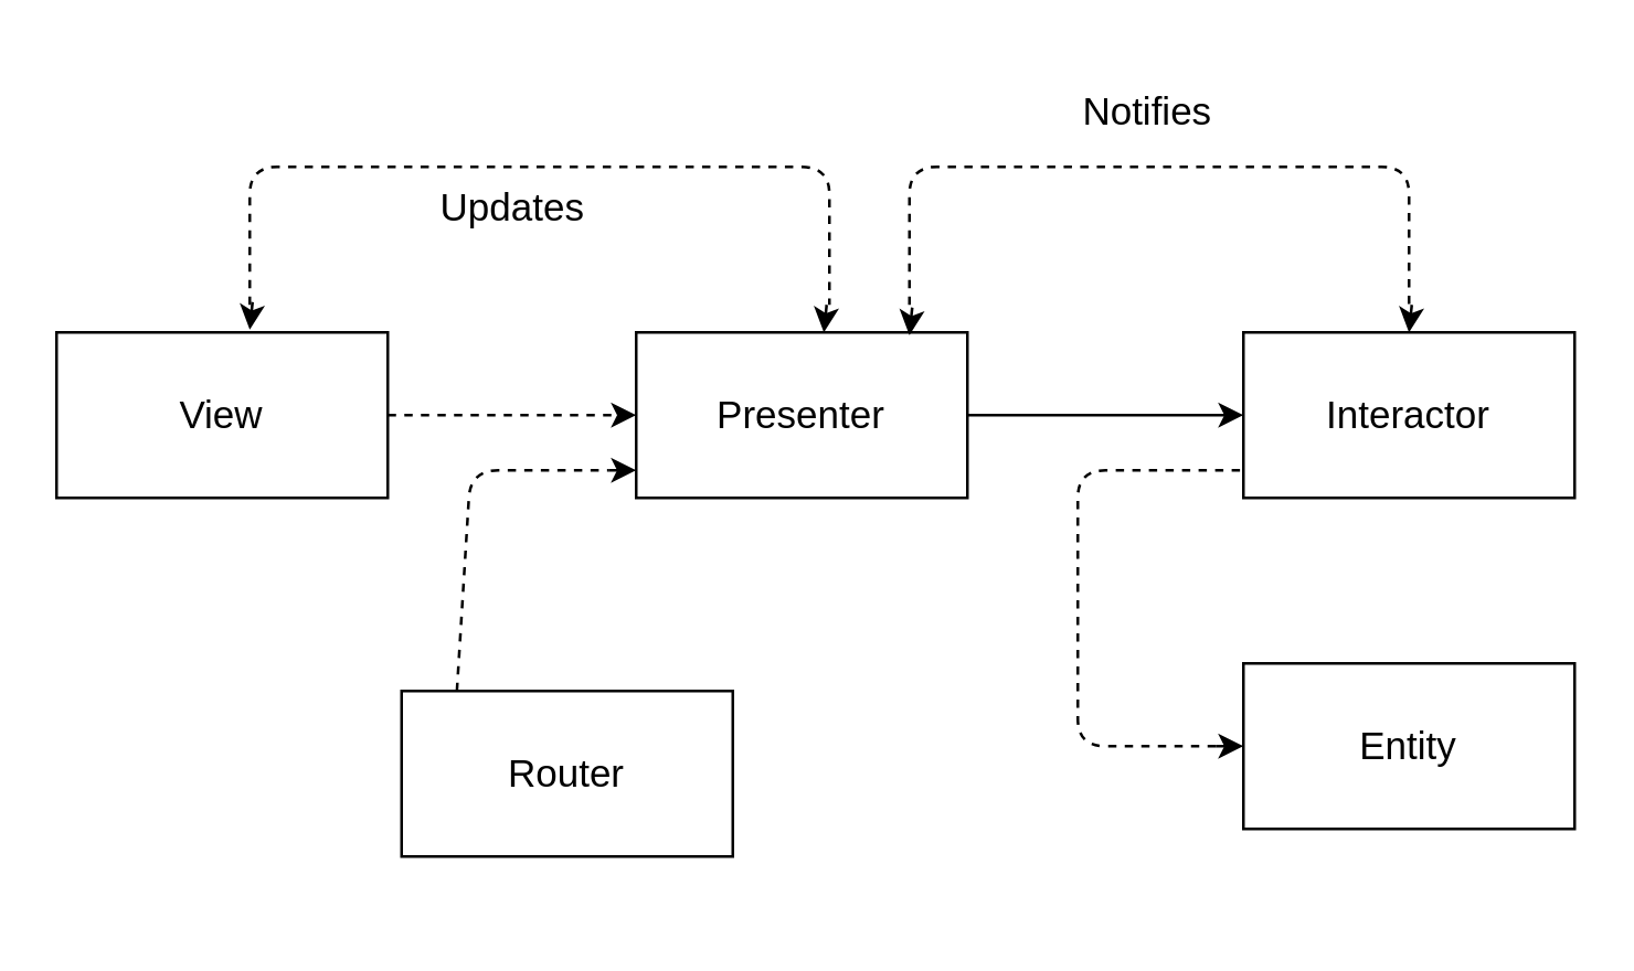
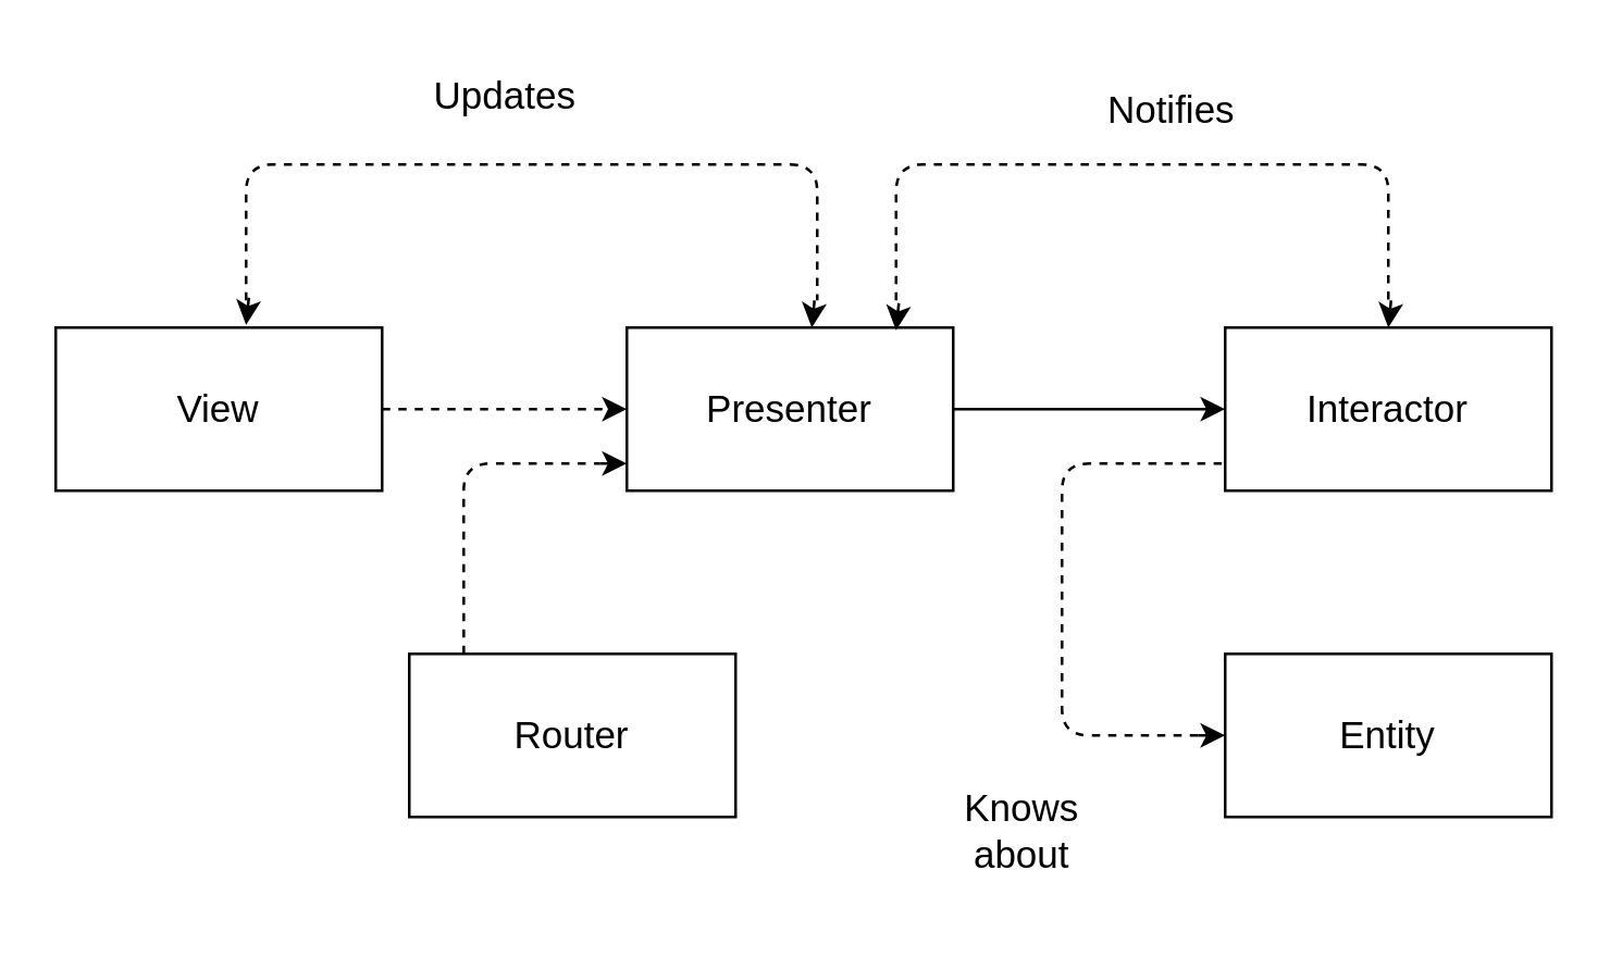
  <mxCell id="0" />
  <mxCell id="1" parent="0" />
  <mxCell id="2" value="&lt;font style=&quot;font-size: 14px;&quot;&gt;View&lt;/font&gt;" style="rounded=0;whiteSpace=wrap;html=1;" vertex="1" parent="1"><mxGeometry x="20" y="120" width="120" height="60" as="geometry" /></mxCell>
  <mxCell id="3" value="&lt;font style=&quot;font-size: 14px;&quot;&gt;Presenter&lt;/font&gt;" style="rounded=0;whiteSpace=wrap;html=1;" vertex="1" parent="1"><mxGeometry x="230" y="120" width="120" height="60" as="geometry" /></mxCell>
  <mxCell id="4" value="Interactor" style="rounded=0;whiteSpace=wrap;html=1;fontSize=14;" vertex="1" parent="1"><mxGeometry x="450" y="120" width="120" height="60" as="geometry" /></mxCell>
  <mxCell id="5" value="Entity" style="rounded=0;whiteSpace=wrap;html=1;fontSize=14;" vertex="1" parent="1"><mxGeometry x="450" y="240" width="120" height="60" as="geometry" /></mxCell>
- <mxCell id="6" value="Router" style="rounded=0;whiteSpace=wrap;html=1;fontSize=14;" vertex="1" parent="1"><mxGeometry x="145" y="250" width="120" height="60" as="geometry" /></mxCell>
+ <mxCell id="6" value="Router" style="rounded=0;whiteSpace=wrap;html=1;fontSize=14;" vertex="1" parent="1"><mxGeometry x="150" y="240" width="120" height="60" as="geometry" /></mxCell>
  <mxCell id="7" value="" style="endArrow=classic;html=1;fontSize=14;exitX=1;exitY=0.5;exitDx=0;exitDy=0;entryX=0;entryY=0.5;entryDx=0;entryDy=0;dashed=1;" edge="1" parent="1" source="2" target="3"><mxGeometry width="50" height="50" relative="1" as="geometry"><mxPoint x="340" y="160" as="sourcePoint" /><mxPoint x="220" y="150" as="targetPoint" /></mxGeometry></mxCell>
  <mxCell id="8" value="" style="endArrow=classic;html=1;fontSize=14;entryX=0;entryY=0.5;entryDx=0;entryDy=0;" edge="1" parent="1" target="4"><mxGeometry width="50" height="50" relative="1" as="geometry"><mxPoint x="350" y="150" as="sourcePoint" /><mxPoint x="390" y="110" as="targetPoint" /></mxGeometry></mxCell>
  <mxCell id="9" value="" style="endArrow=none;dashed=1;html=1;fontSize=14;" edge="1" parent="1"><mxGeometry width="50" height="50" relative="1" as="geometry"><mxPoint x="90" y="110" as="sourcePoint" /><mxPoint x="300" y="110" as="targetPoint" /><Array as="points"><mxPoint x="90" y="60" /><mxPoint x="300" y="60" /></Array></mxGeometry></mxCell>
  <mxCell id="10" value="" style="endArrow=classic;html=1;fontSize=14;" edge="1" parent="1"><mxGeometry width="50" height="50" relative="1" as="geometry"><mxPoint x="91" y="109" as="sourcePoint" /><mxPoint x="90" y="119" as="targetPoint" /></mxGeometry></mxCell>
  <mxCell id="11" value="" style="endArrow=classic;html=1;fontSize=14;" edge="1" parent="1"><mxGeometry width="50" height="50" relative="1" as="geometry"><mxPoint x="299" y="110" as="sourcePoint" /><mxPoint x="298" y="120" as="targetPoint" /></mxGeometry></mxCell>
  <mxCell id="12" value="" style="endArrow=none;dashed=1;html=1;fontSize=14;exitX=0.167;exitY=0;exitDx=0;exitDy=0;exitPerimeter=0;" edge="1" parent="1" source="6"><mxGeometry width="50" height="50" relative="1" as="geometry"><mxPoint x="310" y="160" as="sourcePoint" /><mxPoint x="220" y="170" as="targetPoint" /><Array as="points"><mxPoint x="170" y="170" /></Array></mxGeometry></mxCell>
  <mxCell id="13" value="" style="endArrow=classic;html=1;fontSize=14;" edge="1" parent="1"><mxGeometry width="50" height="50" relative="1" as="geometry"><mxPoint x="220" y="170" as="sourcePoint" /><mxPoint x="230" y="170" as="targetPoint" /></mxGeometry></mxCell>
  <mxCell id="14" value="" style="endArrow=none;dashed=1;html=1;fontSize=14;" edge="1" parent="1"><mxGeometry width="50" height="50" relative="1" as="geometry"><mxPoint x="329" y="110" as="sourcePoint" /><mxPoint x="510" y="110" as="targetPoint" /><Array as="points"><mxPoint x="329" y="60" /><mxPoint x="510" y="60" /></Array></mxGeometry></mxCell>
  <mxCell id="15" value="" style="endArrow=classic;html=1;fontSize=14;" edge="1" parent="1"><mxGeometry width="50" height="50" relative="1" as="geometry"><mxPoint x="511" y="110" as="sourcePoint" /><mxPoint x="510" y="120" as="targetPoint" /></mxGeometry></mxCell>
  <mxCell id="16" value="" style="endArrow=classic;html=1;fontSize=14;" edge="1" parent="1"><mxGeometry width="50" height="50" relative="1" as="geometry"><mxPoint x="330" y="111" as="sourcePoint" /><mxPoint x="329" y="121" as="targetPoint" /></mxGeometry></mxCell>
  <mxCell id="17" value="" style="endArrow=none;dashed=1;html=1;fontSize=14;" edge="1" parent="1"><mxGeometry width="50" height="50" relative="1" as="geometry"><mxPoint x="440" y="270" as="sourcePoint" /><mxPoint x="450" y="170" as="targetPoint" /><Array as="points"><mxPoint x="390" y="270" /><mxPoint x="390" y="170" /></Array></mxGeometry></mxCell>
  <mxCell id="18" value="" style="endArrow=classic;html=1;fontSize=14;" edge="1" parent="1"><mxGeometry width="50" height="50" relative="1" as="geometry"><mxPoint x="440" y="270" as="sourcePoint" /><mxPoint x="450" y="270" as="targetPoint" /></mxGeometry></mxCell>
- <mxCell id="19" value="Updates" style="text;html=1;align=center;verticalAlign=middle;resizable=0;points=[];autosize=1;strokeColor=none;fillColor=none;fontSize=14;" vertex="1" parent="1"><mxGeometry x="145" y="60" width="80" height="30" as="geometry" /></mxCell>
- <mxCell id="20" value="Notifies" style="text;html=1;align=center;verticalAlign=middle;resizable=0;points=[];autosize=1;strokeColor=none;fillColor=none;fontSize=14;" vertex="1" parent="1"><mxGeometry x="380" y="25" width="70" height="30" as="geometry" /></mxCell>
+ <mxCell id="19" value="Updates" style="text;html=1;align=center;verticalAlign=middle;resizable=0;points=[];autosize=1;strokeColor=none;fillColor=none;fontSize=14;" vertex="1" parent="1"><mxGeometry x="145" y="20" width="80" height="30" as="geometry" /></mxCell>
+ <mxCell id="20" value="Notifies" style="text;html=1;align=center;verticalAlign=middle;resizable=0;points=[];autosize=1;strokeColor=none;fillColor=none;fontSize=14;" vertex="1" parent="1"><mxGeometry x="395" y="25" width="70" height="30" as="geometry" /></mxCell>
+ <mxCell id="21" value="Knows &lt;br&gt;about" style="text;html=1;align=center;verticalAlign=middle;resizable=0;points=[];autosize=1;strokeColor=none;fillColor=none;fontSize=14;" vertex="1" parent="1"><mxGeometry x="340" y="280" width="70" height="50" as="geometry" /></mxCell>
